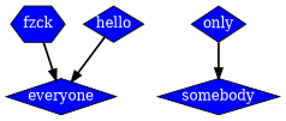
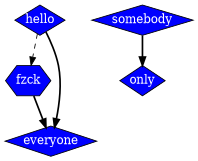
  digraph {
    node [fillcolor=blue fontcolor="#FFFFFF" margin=0.01 shape=diamond style=filled]
    edge [style=bold]
    fzck [shape=hexagon]
    hello
    everyone
    only
    somebody
    fzck -> everyone
+   hello -> fzck [style=dashed]
    hello -> everyone
-   only -> somebody
+   somebody -> only
  }
